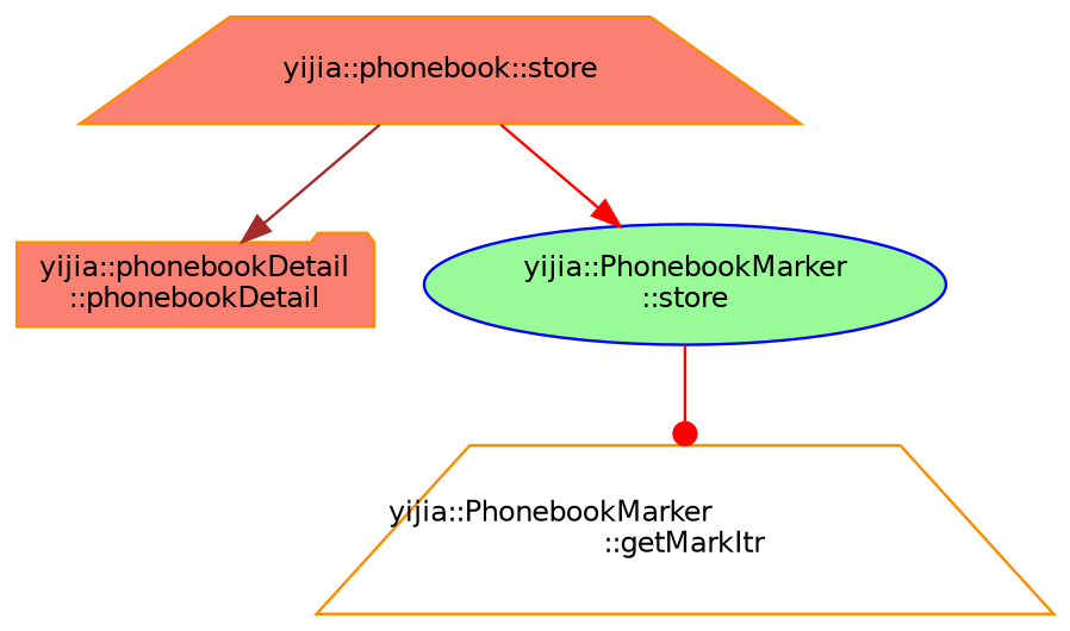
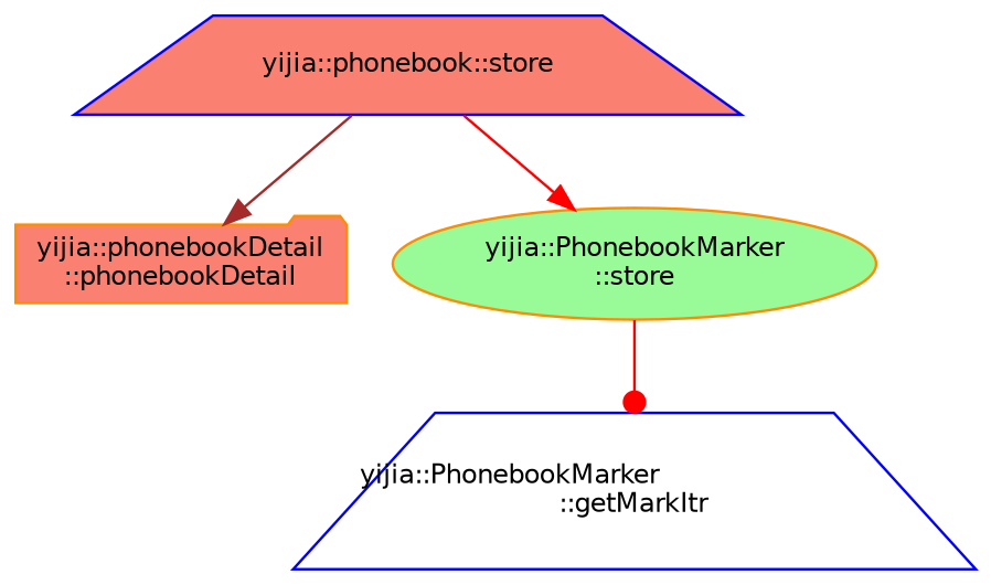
  digraph {
    rankdir=TB
    node [color=blue fillcolor=salmon fontname=Helvetica fontsize=10 shape=trapezium style=filled]
    edge [arrowhead=normal color=red fontname=Helvetica fontsize=10 labelfontname=Helvetica labelfontsize=10 style=solid]
-   n1 [color=darkorange fontcolor=black height=0.2 label="yijia::phonebook::store" width=0.4]
+   n1 [fontcolor=black height=0.2 label="yijia::phonebook::store" width=0.4]
    n2 [color=darkorange height=0.2 label="yijia::phonebookDetail\l::phonebookDetail" shape=folder width=0.4]
-   n3 [fillcolor=palegreen height=0.2 label="yijia::PhonebookMarker\l::store" shape=ellipse width=0.4]
-   n4 [color=darkorange fillcolor=white height=0.2 label="yijia::PhonebookMarker\l::getMarkItr" width=0.4]
+   n3 [color=darkorange fillcolor=palegreen height=0.2 label="yijia::PhonebookMarker\l::store" shape=ellipse width=0.4]
+   n4 [fillcolor=white height=0.2 label="yijia::PhonebookMarker\l::getMarkItr" width=0.4]
    n1 -> n2 [color=brown]
    n1 -> n3
    n3 -> n4 [arrowhead=dot]
  }
